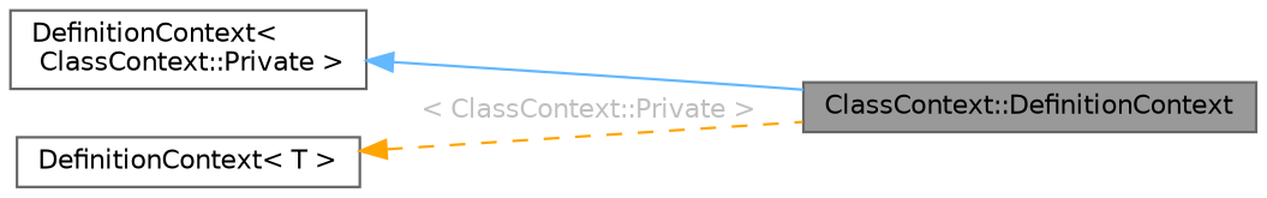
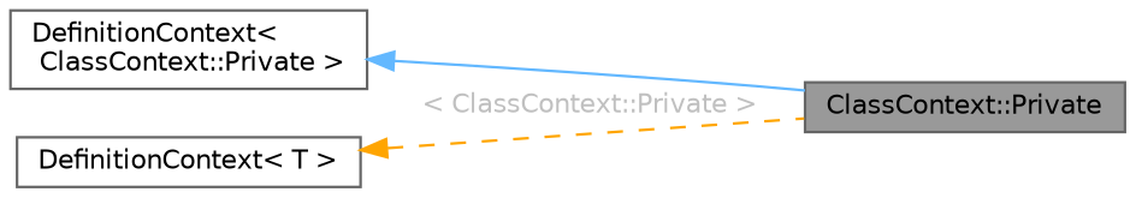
  digraph {
    rankdir=LR
    node [color=gray40 fillcolor=white fontname=Helvetica fontsize=10 shape=box style=filled]
    edge [dir=back fontname=Helvetica fontsize=10 labelfontname=Helvetica labelfontsize=10]
-   n1 [fillcolor=grey60 fontcolor=black height=0.2 label="ClassContext::DefinitionContext" width=0.4]
+   n1 [fillcolor=grey60 fontcolor=black height=0.2 label="ClassContext::Private" width=0.4]
    n2 [height=0.2 label="DefinitionContext\<\l ClassContext::Private \>" width=0.4]
    n3 [height=0.2 label="DefinitionContext\< T \>" width=0.4]
    n2 -> n1 [color=steelblue1 style=solid]
    n3 -> n1 [color=orange fontcolor=grey label=" \< ClassContext::Private \>" style=dashed]
  }
